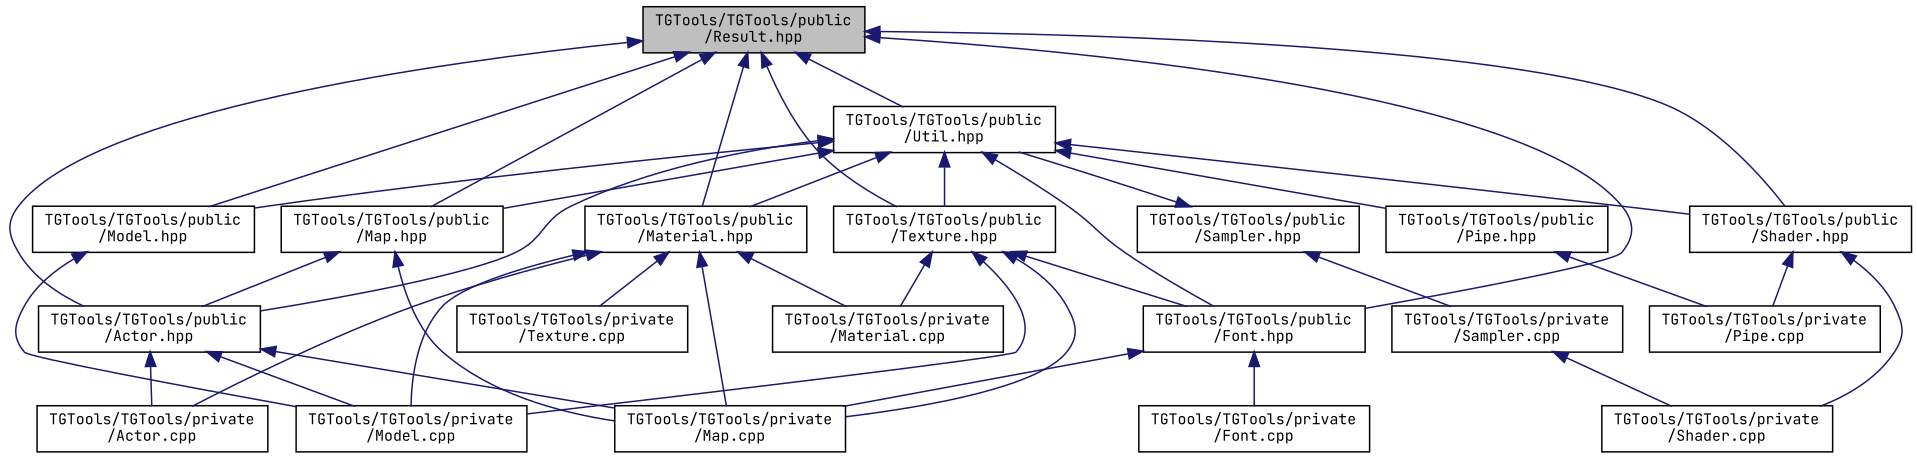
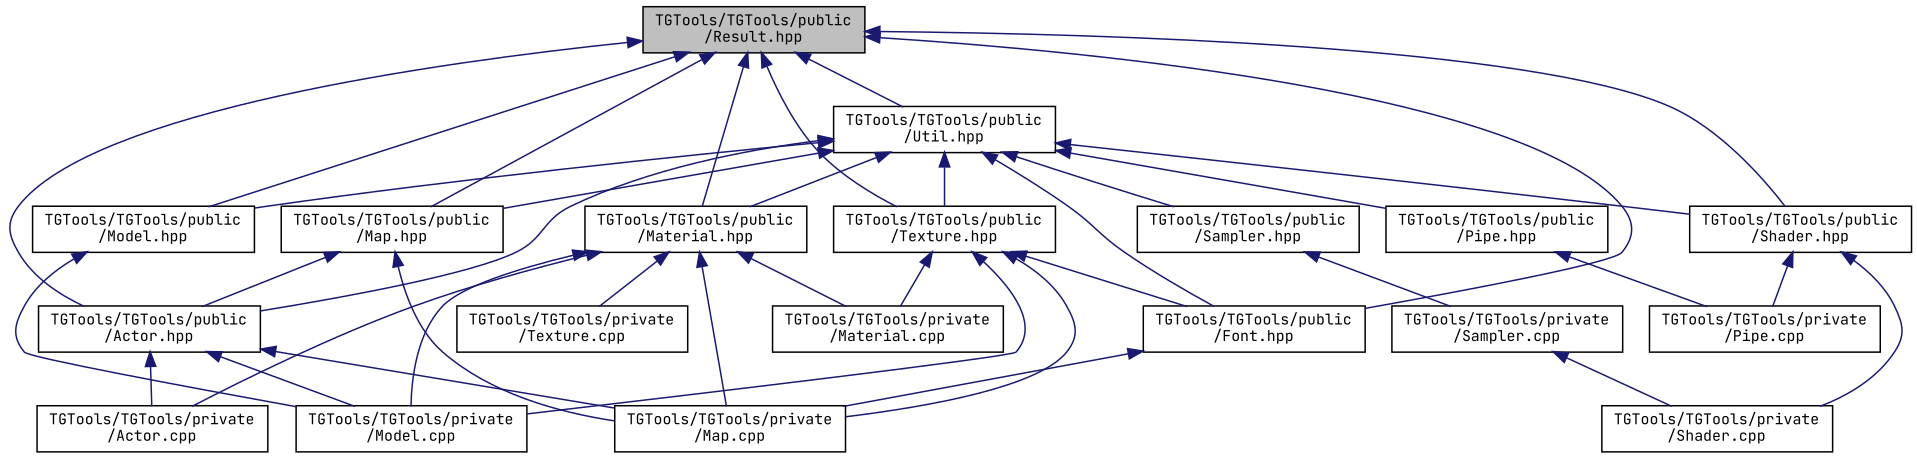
  digraph {
    fontname="JetBrains Mono"
    node [color=black fillcolor=white fontname="JetBrains Mono" fontsize=10 shape=record style=filled]
    edge [color=midnightblue dir=back fontname="JetBrains Mono" fontsize=10 labelfontname=Helvetica labelfontsize=10 style=solid]
    n1 [fillcolor=grey75 fontcolor=black height=0.2 label="TGTools/TGTools/public\l/Result.hpp" width=0.4]
    n2 [height=0.2 label="TGTools/TGTools/public\l/Actor.hpp" width=0.4]
    n3 [height=0.2 label="TGTools/TGTools/public\l/Map.hpp" width=0.4]
    n4 [height=0.2 label="TGTools/TGTools/public\l/Font.hpp" width=0.4]
    n5 [height=0.2 label="TGTools/TGTools/public\l/Material.hpp" width=0.4]
    n6 [height=0.2 label="TGTools/TGTools/public\l/Model.hpp" width=0.4]
    n7 [height=0.2 label="TGTools/TGTools/public\l/Texture.hpp" width=0.4]
    n8 [height=0.2 label="TGTools/TGTools/public\l/Util.hpp" width=0.4]
    n9 [height=0.2 label="TGTools/TGTools/public\l/Shader.hpp" width=0.4]
    n10 [height=0.2 label="TGTools/TGTools/private\l/Actor.cpp" width=0.4]
    n11 [height=0.2 label="TGTools/TGTools/private\l/Map.cpp" width=0.4]
    n12 [height=0.2 label="TGTools/TGTools/private\l/Model.cpp" width=0.4]
-   n13 [height=0.2 label="TGTools/TGTools/private\l/Font.cpp" width=0.4]
    n14 [height=0.2 label="TGTools/TGTools/private\l/Material.cpp" width=0.4]
    n15 [height=0.2 label="TGTools/TGTools/private\l/Texture.cpp" width=0.4]
    n16 [height=0.2 label="TGTools/TGTools/public\l/Pipe.hpp" width=0.4]
    n17 [height=0.2 label="TGTools/TGTools/public\l/Sampler.hpp" width=0.4]
    n18 [height=0.2 label="TGTools/TGTools/private\l/Pipe.cpp" width=0.4]
    n19 [height=0.2 label="TGTools/TGTools/private\l/Shader.cpp" width=0.4]
    n20 [height=0.2 label="TGTools/TGTools/private\l/Sampler.cpp" width=0.4]
    n1 -> n2
    n1 -> n3
    n1 -> n4
    n1 -> n5
    n1 -> n6
    n1 -> n7
    n1 -> n8
    n1 -> n9
    n2 -> n10
    n2 -> n11
    n2 -> n12
    n3 -> n2
    n3 -> n11
    n4 -> n11
-   n4 -> n13
    n5 -> n10
    n5 -> n11
    n5 -> n12
    n5 -> n14
    n5 -> n15
    n6 -> n12
    n7 -> n4
    n7 -> n11
    n7 -> n12
    n7 -> n14
    n8 -> n2
    n8 -> n3
    n8 -> n4
    n8 -> n5
    n8 -> n6
    n8 -> n7
    n8 -> n9
    n8 -> n16
-   n17 -> n8
+   n8 -> n17
    n9 -> n18
    n9 -> n19
    n16 -> n18
    n17 -> n20
    n20 -> n19
  }
